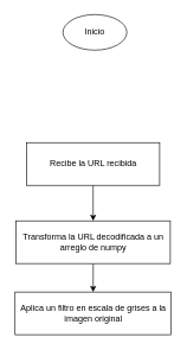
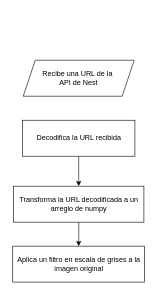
  <mxCell id="0" />
  <mxCell id="1" parent="0" />
- <mxCell id="2" value="Inicio" style="ellipse;whiteSpace=wrap;html=1;" vertex="1" parent="1"><mxGeometry x="88" y="20" width="90" height="50" as="geometry" /></mxCell>
+ <mxCell id="3" value="Recibe una URL de la&amp;nbsp;&lt;div&gt;API de Nest&lt;/div&gt;" style="shape=parallelogram;perimeter=parallelogramPerimeter;whiteSpace=wrap;html=1;fixedSize=1;" vertex="1" parent="1"><mxGeometry x="38" y="100" width="185" height="60" as="geometry" /></mxCell>
  <mxCell id="4" value="" style="edgeStyle=orthogonalEdgeStyle;rounded=0;orthogonalLoop=1;jettySize=auto;html=1;" edge="1" parent="1" source="5" target="7"><mxGeometry relative="1" as="geometry" /></mxCell>
- <mxCell id="5" value="Recibe la URL recibida" style="whiteSpace=wrap;html=1;" vertex="1" parent="1"><mxGeometry x="36.75" y="200" width="187.5" height="60" as="geometry" /></mxCell>
+ <mxCell id="5" value="Decodifica la URL recibida" style="whiteSpace=wrap;html=1;" vertex="1" parent="1"><mxGeometry x="36.75" y="200" width="187.5" height="60" as="geometry" /></mxCell>
  <mxCell id="6" value="" style="edgeStyle=orthogonalEdgeStyle;rounded=0;orthogonalLoop=1;jettySize=auto;html=1;" edge="1" parent="1" source="7" target="8"><mxGeometry relative="1" as="geometry" /></mxCell>
  <mxCell id="7" value="Transforma la URL decodificada a un arreglo de numpy" style="whiteSpace=wrap;html=1;" vertex="1" parent="1"><mxGeometry x="21.75" y="310" width="217.5" height="60" as="geometry" /></mxCell>
  <mxCell id="8" value="Aplica un filtro en escala de grises a la imagen original" style="whiteSpace=wrap;html=1;" vertex="1" parent="1"><mxGeometry x="20.5" y="410" width="220" height="60" as="geometry" /></mxCell>
